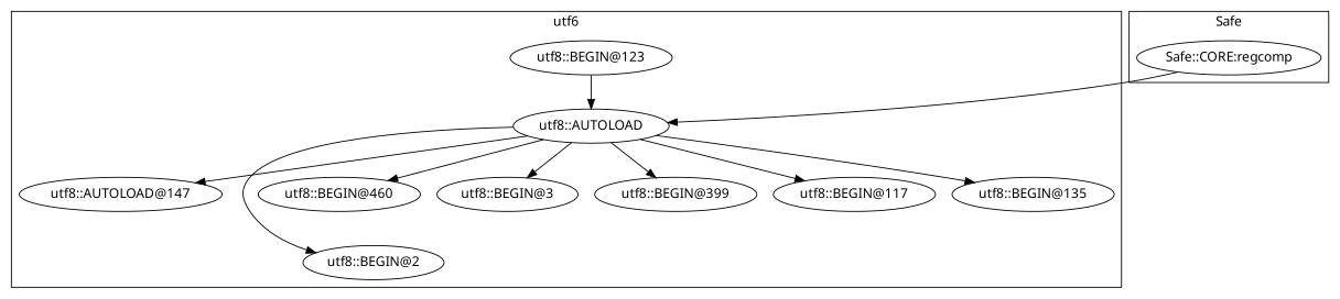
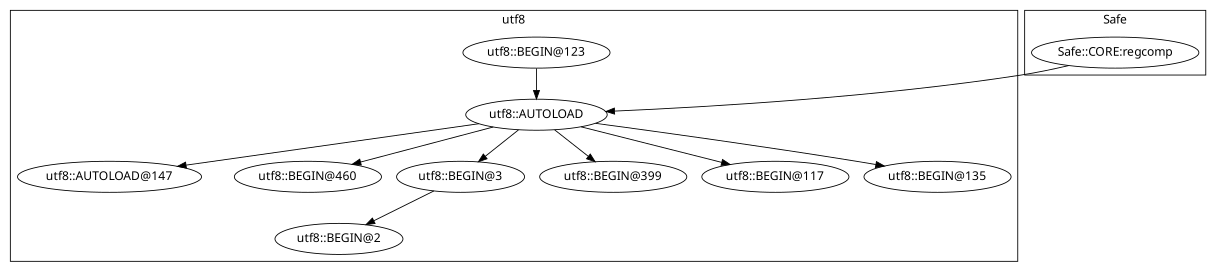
  digraph {
    fontname="Noto Sans"
    node [fontname="Noto Sans"]
    edge [fontname="Noto Sans"]
    n1 [label="utf8::AUTOLOAD@147"]
    "utf8::AUTOLOAD"
    "utf8::BEGIN@2"
    "utf8::BEGIN@460"
    "utf8::BEGIN@3"
    "utf8::BEGIN@399"
    "utf8::BEGIN@123"
    "utf8::BEGIN@117"
    "utf8::BEGIN@135"
    "Safe::CORE:regcomp"
    subgraph cluster_1 {
-     label=utf6
+     label=utf8
      n1
      "utf8::AUTOLOAD"
      "utf8::BEGIN@2"
      "utf8::BEGIN@460"
      "utf8::BEGIN@3"
      "utf8::BEGIN@399"
      "utf8::BEGIN@123"
      "utf8::BEGIN@117"
      "utf8::BEGIN@135"
    }
    subgraph cluster_2 {
      label=Safe
      "Safe::CORE:regcomp"
    }
    "utf8::AUTOLOAD" -> n1
-   "utf8::AUTOLOAD" -> "utf8::BEGIN@2"
+   "utf8::BEGIN@3" -> "utf8::BEGIN@2"
    "utf8::AUTOLOAD" -> "utf8::BEGIN@460"
    "utf8::AUTOLOAD" -> "utf8::BEGIN@3"
    "utf8::AUTOLOAD" -> "utf8::BEGIN@399"
    "utf8::AUTOLOAD" -> "utf8::BEGIN@117"
    "utf8::AUTOLOAD" -> "utf8::BEGIN@135"
    "utf8::BEGIN@123" -> "utf8::AUTOLOAD"
    "Safe::CORE:regcomp" -> "utf8::AUTOLOAD"
  }
